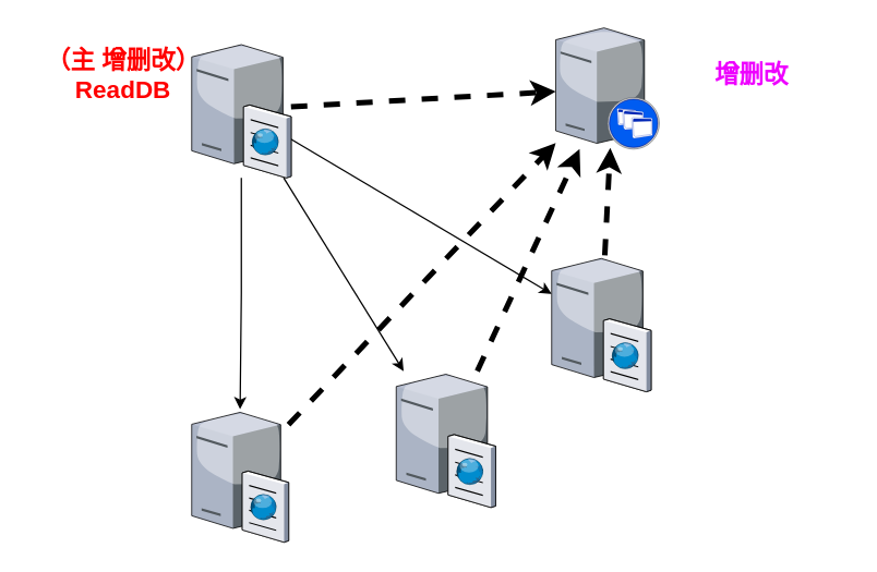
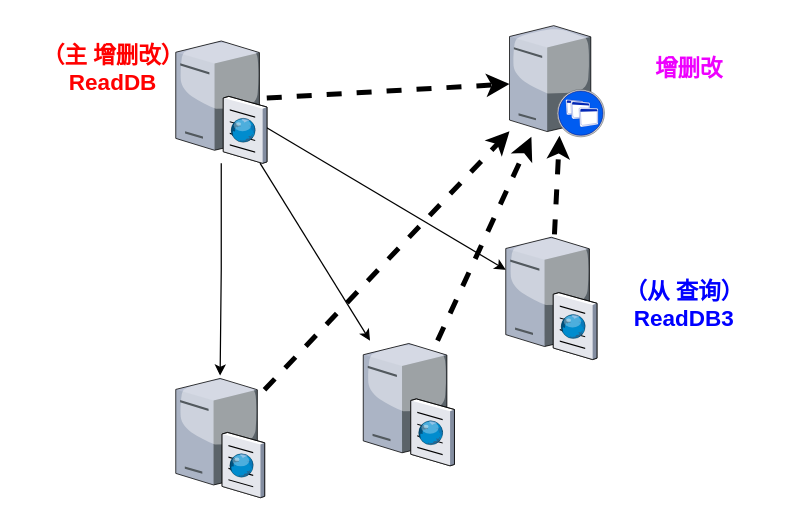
  <mxCell id="0" />
  <mxCell id="1" parent="0" />
  <mxCell id="2" value="" style="edgeStyle=orthogonalEdgeStyle;rounded=0;orthogonalLoop=1;jettySize=auto;html=1;" edge="1" parent="1" source="6" target="12"><mxGeometry relative="1" as="geometry" /></mxCell>
  <mxCell id="3" value="" style="rounded=0;orthogonalLoop=1;jettySize=auto;html=1;" edge="1" parent="1" source="6" target="10"><mxGeometry relative="1" as="geometry" /></mxCell>
  <mxCell id="4" value="" style="edgeStyle=none;rounded=0;orthogonalLoop=1;jettySize=auto;html=1;" edge="1" parent="1" source="6" target="8"><mxGeometry relative="1" as="geometry" /></mxCell>
  <mxCell id="5" style="edgeStyle=none;rounded=0;orthogonalLoop=1;jettySize=auto;html=1;startArrow=none;startFill=0;dashed=1;strokeWidth=4;" edge="1" parent="1" source="6" target="15"><mxGeometry relative="1" as="geometry" /></mxCell>
  <mxCell id="6" value="" style="verticalLabelPosition=top;aspect=fixed;html=1;verticalAlign=bottom;strokeColor=none;shape=mxgraph.citrix.cache_server;fillColor=#66B2FF;gradientColor=#0066CC;fontSize=14;labelPosition=center;align=center;" vertex="1" parent="1"><mxGeometry x="140" y="30" width="72.82" height="100" as="geometry" /></mxCell>
  <mxCell id="7" style="edgeStyle=none;rounded=0;orthogonalLoop=1;jettySize=auto;html=1;entryX=0.526;entryY=0.989;entryDx=0;entryDy=0;entryPerimeter=0;dashed=1;startArrow=none;startFill=0;strokeWidth=4;" edge="1" parent="1" source="8" target="15"><mxGeometry relative="1" as="geometry" /></mxCell>
  <mxCell id="8" value="" style="verticalLabelPosition=top;aspect=fixed;html=1;verticalAlign=bottom;strokeColor=none;shape=mxgraph.citrix.cache_server;fillColor=#66B2FF;gradientColor=#0066CC;fontSize=14;labelPosition=center;align=center;" vertex="1" parent="1"><mxGeometry x="404" y="187" width="72.82" height="100" as="geometry" /></mxCell>
  <mxCell id="9" style="edgeStyle=none;rounded=0;orthogonalLoop=1;jettySize=auto;html=1;dashed=1;startArrow=none;startFill=0;strokeWidth=4;" edge="1" parent="1" source="10" target="15"><mxGeometry relative="1" as="geometry" /></mxCell>
  <mxCell id="10" value="" style="verticalLabelPosition=top;aspect=fixed;html=1;verticalAlign=bottom;strokeColor=none;shape=mxgraph.citrix.cache_server;fillColor=#66B2FF;gradientColor=#0066CC;fontSize=14;labelPosition=center;align=center;" vertex="1" parent="1"><mxGeometry x="290" y="272" width="72.82" height="100" as="geometry" /></mxCell>
  <mxCell id="11" style="edgeStyle=none;rounded=0;orthogonalLoop=1;jettySize=auto;html=1;dashed=1;startArrow=none;startFill=0;strokeWidth=4;" edge="1" parent="1" source="12" target="15"><mxGeometry relative="1" as="geometry" /></mxCell>
  <mxCell id="12" value="" style="verticalLabelPosition=top;aspect=fixed;html=1;verticalAlign=bottom;strokeColor=none;shape=mxgraph.citrix.cache_server;fillColor=#66B2FF;gradientColor=#0066CC;fontSize=14;labelPosition=center;align=center;" vertex="1" parent="1"><mxGeometry x="140" y="300" width="71" height="97.5" as="geometry" /></mxCell>
  <mxCell id="13" value="&lt;font style=&quot;font-size: 18px&quot; color=&quot;#ff0000&quot;&gt;&lt;b&gt;（主&amp;nbsp;增删改）&lt;br&gt;ReadDB&lt;br&gt;&lt;/b&gt;&lt;/font&gt;" style="text;html=1;strokeColor=none;fillColor=none;align=center;verticalAlign=middle;whiteSpace=wrap;rounded=0;" vertex="1" parent="1"><mxGeometry x="20" y="20" width="140" height="70" as="geometry" /></mxCell>
+ <mxCell id="14" value="&lt;font style=&quot;font-size: 18px&quot;&gt;&lt;b&gt;&lt;font color=&quot;#0000ff&quot;&gt;（从&amp;nbsp;查询）&lt;br&gt;ReadDB3&lt;/font&gt;&lt;br&gt;&lt;/b&gt;&lt;/font&gt;" style="text;html=1;strokeColor=none;fillColor=none;align=center;verticalAlign=middle;whiteSpace=wrap;rounded=0;" vertex="1" parent="1"><mxGeometry x="476.82" y="209" width="140" height="70" as="geometry" /></mxCell>
  <mxCell id="15" value="" style="verticalLabelPosition=bottom;aspect=fixed;html=1;verticalAlign=top;strokeColor=none;shape=mxgraph.citrix.xenapp_server;fillColor=#66B2FF;gradientColor=#0066CC;fontSize=14;" vertex="1" parent="1"><mxGeometry x="407" y="20" width="76" height="89" as="geometry" /></mxCell>
  <mxCell id="16" value="&lt;font style=&quot;font-size: 18px&quot;&gt;&lt;b&gt;&lt;font color=&quot;#ee00ff&quot;&gt;增删改&lt;/font&gt;&lt;br&gt;&lt;/b&gt;&lt;/font&gt;" style="text;html=1;strokeColor=none;fillColor=none;align=center;verticalAlign=middle;whiteSpace=wrap;rounded=0;" vertex="1" parent="1"><mxGeometry x="481" y="20" width="140" height="70" as="geometry" /></mxCell>
